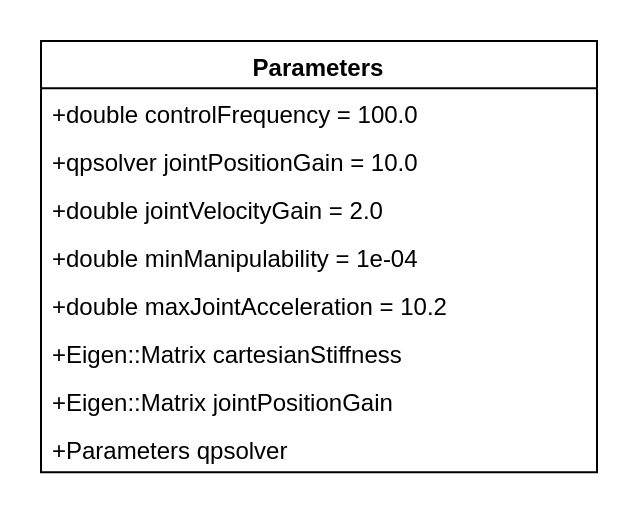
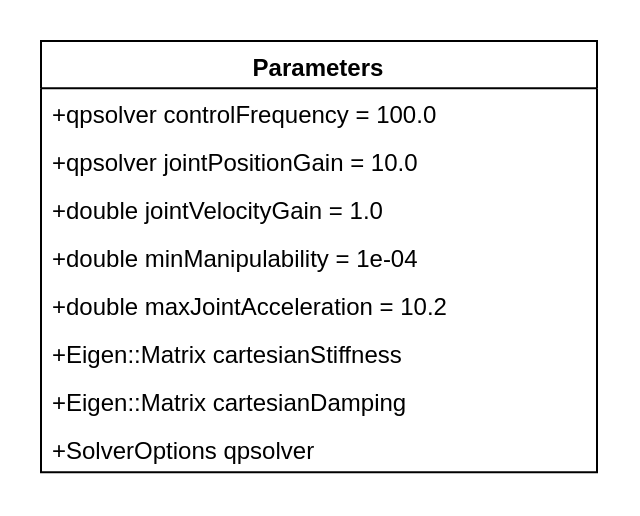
  <mxCell id="0" />
  <mxCell id="1" parent="0" />
  <mxCell id="2" value="Parameters" style="swimlane;fontStyle=1;align=center;verticalAlign=top;childLayout=stackLayout;horizontal=1;startSize=23.684;horizontalStack=0;resizeParent=1;resizeParentMax=0;resizeLast=0;collapsible=0;marginBottom=0;" vertex="1" parent="1"><mxGeometry x="20" y="20" width="278" height="215.684" as="geometry" /></mxCell>
- <mxCell id="3" value="+double controlFrequency = 100.0" style="text;strokeColor=none;fillColor=none;align=left;verticalAlign=top;spacingLeft=4;spacingRight=4;overflow=hidden;rotatable=0;points=[[0,0.5],[1,0.5]];portConstraint=eastwest;" vertex="1" parent="2"><mxGeometry y="23.684" width="278" height="24" as="geometry" /></mxCell>
+ <mxCell id="3" value="+qpsolver controlFrequency = 100.0" style="text;strokeColor=none;fillColor=none;align=left;verticalAlign=top;spacingLeft=4;spacingRight=4;overflow=hidden;rotatable=0;points=[[0,0.5],[1,0.5]];portConstraint=eastwest;" vertex="1" parent="2"><mxGeometry y="23.684" width="278" height="24" as="geometry" /></mxCell>
  <mxCell id="4" value="+qpsolver jointPositionGain = 10.0" style="text;strokeColor=none;fillColor=none;align=left;verticalAlign=top;spacingLeft=4;spacingRight=4;overflow=hidden;rotatable=0;points=[[0,0.5],[1,0.5]];portConstraint=eastwest;" vertex="1" parent="2"><mxGeometry y="47.684" width="278" height="24" as="geometry" /></mxCell>
- <mxCell id="5" value="+double jointVelocityGain = 2.0" style="text;strokeColor=none;fillColor=none;align=left;verticalAlign=top;spacingLeft=4;spacingRight=4;overflow=hidden;rotatable=0;points=[[0,0.5],[1,0.5]];portConstraint=eastwest;" vertex="1" parent="2"><mxGeometry y="71.684" width="278" height="24" as="geometry" /></mxCell>
+ <mxCell id="5" value="+double jointVelocityGain = 1.0" style="text;strokeColor=none;fillColor=none;align=left;verticalAlign=top;spacingLeft=4;spacingRight=4;overflow=hidden;rotatable=0;points=[[0,0.5],[1,0.5]];portConstraint=eastwest;" vertex="1" parent="2"><mxGeometry y="71.684" width="278" height="24" as="geometry" /></mxCell>
  <mxCell id="6" value="+double minManipulability = 1e-04" style="text;strokeColor=none;fillColor=none;align=left;verticalAlign=top;spacingLeft=4;spacingRight=4;overflow=hidden;rotatable=0;points=[[0,0.5],[1,0.5]];portConstraint=eastwest;" vertex="1" parent="2"><mxGeometry y="95.684" width="278" height="24" as="geometry" /></mxCell>
  <mxCell id="7" value="+double maxJointAcceleration = 10.2" style="text;strokeColor=none;fillColor=none;align=left;verticalAlign=top;spacingLeft=4;spacingRight=4;overflow=hidden;rotatable=0;points=[[0,0.5],[1,0.5]];portConstraint=eastwest;" vertex="1" parent="2"><mxGeometry y="119.684" width="278" height="24" as="geometry" /></mxCell>
  <mxCell id="8" value="+Eigen::Matrix cartesianStiffness" style="text;strokeColor=none;fillColor=none;align=left;verticalAlign=top;spacingLeft=4;spacingRight=4;overflow=hidden;rotatable=0;points=[[0,0.5],[1,0.5]];portConstraint=eastwest;" vertex="1" parent="2"><mxGeometry y="143.684" width="278" height="24" as="geometry" /></mxCell>
- <mxCell id="9" value="+Eigen::Matrix jointPositionGain" style="text;strokeColor=none;fillColor=none;align=left;verticalAlign=top;spacingLeft=4;spacingRight=4;overflow=hidden;rotatable=0;points=[[0,0.5],[1,0.5]];portConstraint=eastwest;" vertex="1" parent="2"><mxGeometry y="167.684" width="278" height="24" as="geometry" /></mxCell>
- <mxCell id="10" value="+Parameters qpsolver" style="text;strokeColor=none;fillColor=none;align=left;verticalAlign=top;spacingLeft=4;spacingRight=4;overflow=hidden;rotatable=0;points=[[0,0.5],[1,0.5]];portConstraint=eastwest;" vertex="1" parent="2"><mxGeometry y="191.684" width="278" height="24" as="geometry" /></mxCell>
+ <mxCell id="9" value="+Eigen::Matrix cartesianDamping" style="text;strokeColor=none;fillColor=none;align=left;verticalAlign=top;spacingLeft=4;spacingRight=4;overflow=hidden;rotatable=0;points=[[0,0.5],[1,0.5]];portConstraint=eastwest;" vertex="1" parent="2"><mxGeometry y="167.684" width="278" height="24" as="geometry" /></mxCell>
+ <mxCell id="10" value="+SolverOptions qpsolver" style="text;strokeColor=none;fillColor=none;align=left;verticalAlign=top;spacingLeft=4;spacingRight=4;overflow=hidden;rotatable=0;points=[[0,0.5],[1,0.5]];portConstraint=eastwest;" vertex="1" parent="2"><mxGeometry y="191.684" width="278" height="24" as="geometry" /></mxCell>
